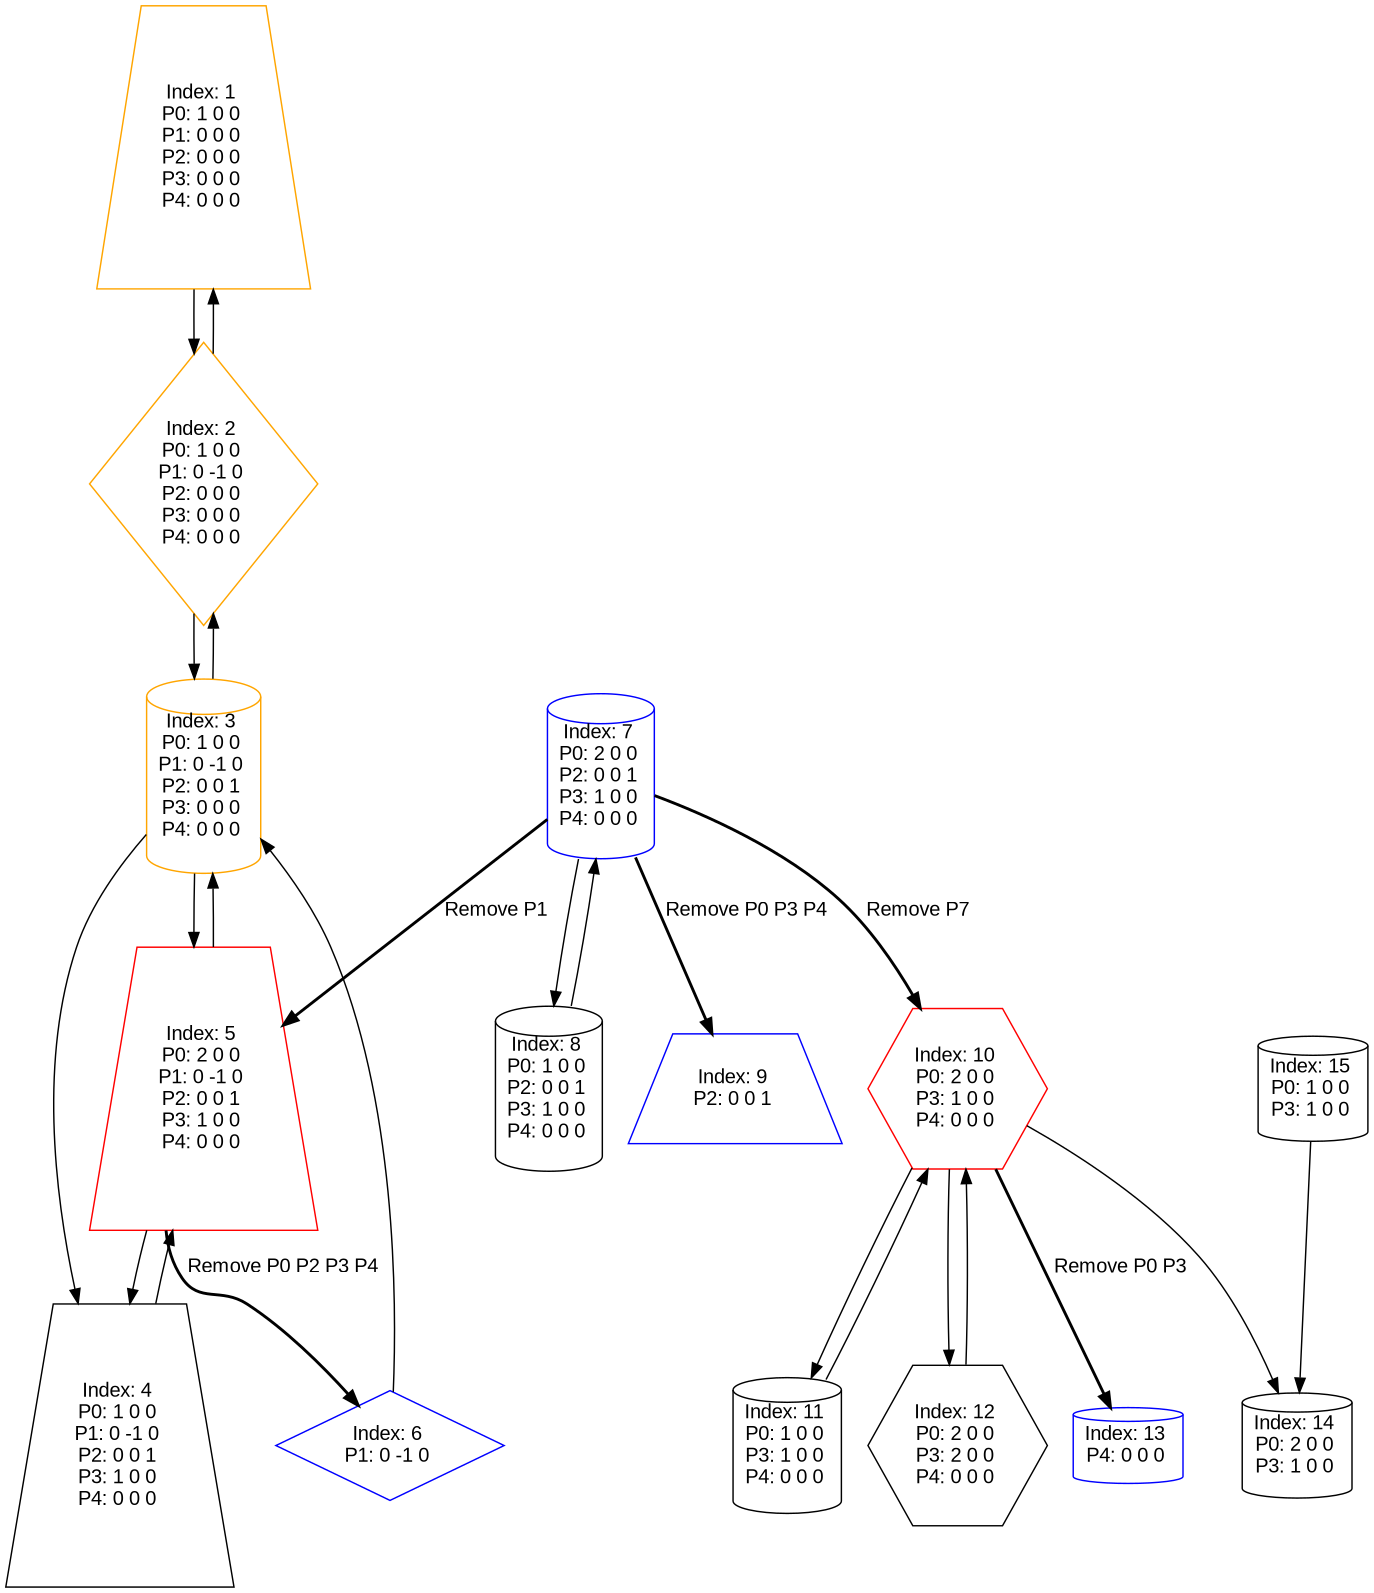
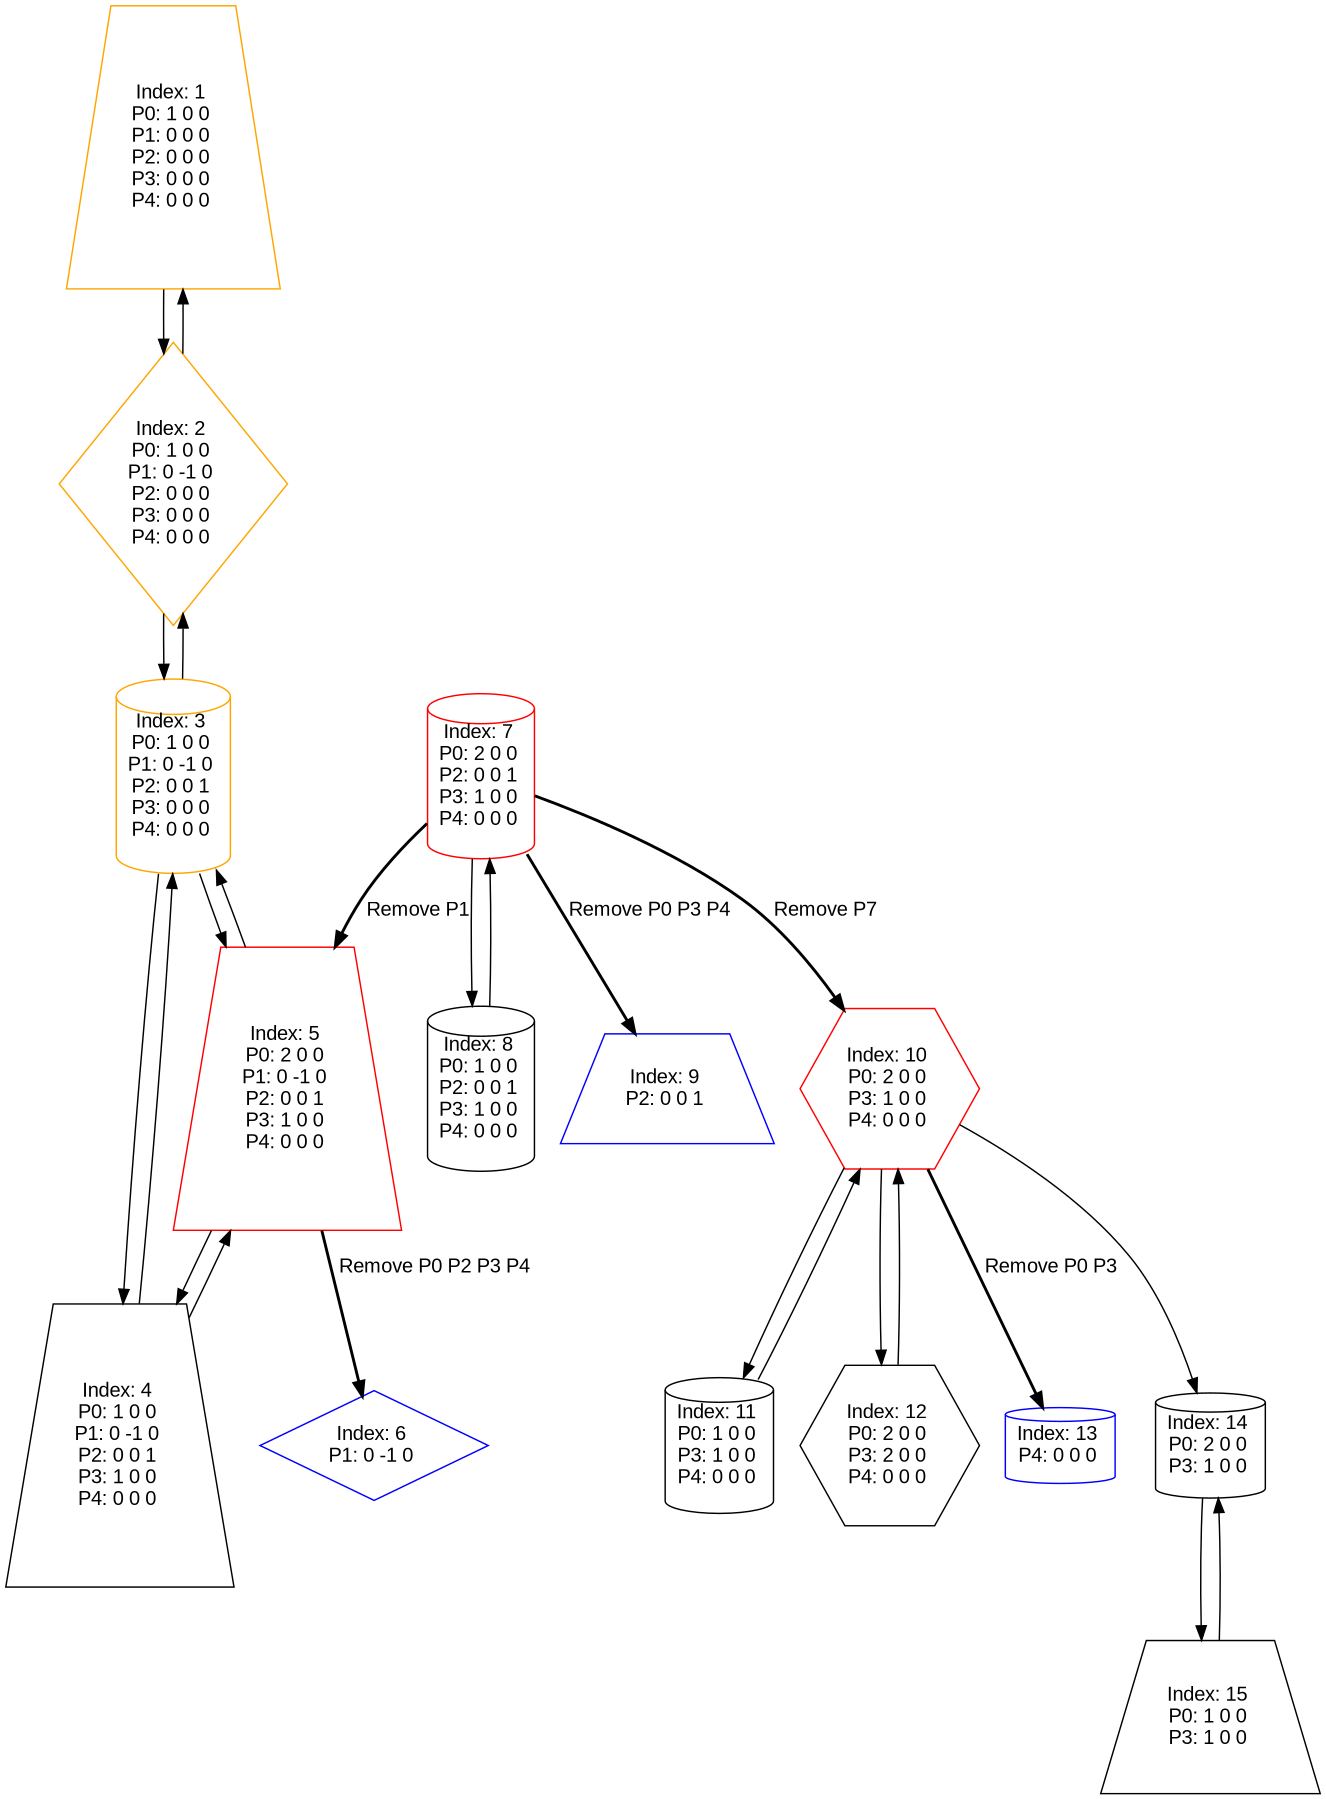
  digraph {
    color=black
    fontname="Liberation Sans"
    node [fontname="Liberation Sans" shape=cylinder]
    edge [fontname="Liberation Sans"]
    n1 [color=orange label="Index: 1 \nP0: 1 0 0 \nP1: 0 0 0 \nP2: 0 0 0 \nP3: 0 0 0 \nP4: 0 0 0 \n" shape=trapezium]
    n2 [color=orange label="Index: 2 \nP0: 1 0 0 \nP1: 0 -1 0 \nP2: 0 0 0 \nP3: 0 0 0 \nP4: 0 0 0 \n" shape=diamond]
    n3 [color=orange label="Index: 3 \nP0: 1 0 0 \nP1: 0 -1 0 \nP2: 0 0 1 \nP3: 0 0 0 \nP4: 0 0 0 \n"]
    n4 [label="Index: 4 \nP0: 1 0 0 \nP1: 0 -1 0 \nP2: 0 0 1 \nP3: 1 0 0 \nP4: 0 0 0 \n" shape=trapezium]
    n5 [color=red label="Index: 5 \nP0: 2 0 0 \nP1: 0 -1 0 \nP2: 0 0 1 \nP3: 1 0 0 \nP4: 0 0 0 \n" shape=trapezium]
    n6 [color=blue label="Index: 6 \nP1: 0 -1 0 \n" shape=diamond]
-   n7 [color=blue label="Index: 7 \nP0: 2 0 0 \nP2: 0 0 1 \nP3: 1 0 0 \nP4: 0 0 0 \n"]
+   n7 [color=red label="Index: 7 \nP0: 2 0 0 \nP2: 0 0 1 \nP3: 1 0 0 \nP4: 0 0 0 \n"]
    n8 [label="Index: 8 \nP0: 1 0 0 \nP2: 0 0 1 \nP3: 1 0 0 \nP4: 0 0 0 \n"]
    n9 [color=blue label="Index: 9 \nP2: 0 0 1 \n" shape=trapezium]
    n10 [color=red label="Index: 10 \nP0: 2 0 0 \nP3: 1 0 0 \nP4: 0 0 0 \n" shape=hexagon]
    n11 [label="Index: 11 \nP0: 1 0 0 \nP3: 1 0 0 \nP4: 0 0 0 \n"]
    n12 [label="Index: 12 \nP0: 2 0 0 \nP3: 2 0 0 \nP4: 0 0 0 \n" shape=hexagon]
    n13 [color=blue label="Index: 13 \nP4: 0 0 0 \n"]
    n14 [label="Index: 14 \nP0: 2 0 0 \nP3: 1 0 0 \n"]
-   n15 [label="Index: 15 \nP0: 1 0 0 \nP3: 1 0 0 \n"]
+   n15 [label="Index: 15 \nP0: 1 0 0 \nP3: 1 0 0 \n" shape=trapezium]
    n1 -> n2
    n2 -> n1
    n2 -> n3
    n3 -> n2
    n3 -> n4
    n3 -> n5
-   n6 -> n3
+   n4 -> n3
    n4 -> n5
    n5 -> n3
    n5 -> n4
    n5 -> n6 [label=" Remove P0 P2 P3 P4 " style=bold]
    n7 -> n5 [label=" Remove P1 " style=bold]
    n7 -> n8
    n7 -> n9 [label=" Remove P0 P3 P4 " style=bold]
    n7 -> n10 [label=" Remove P7 " style=bold]
    n8 -> n7
    n10 -> n11
    n10 -> n12
    n10 -> n13 [label=" Remove P0 P3 " style=bold]
    n10 -> n14
    n11 -> n10
    n12 -> n10
+   n14 -> n15
    n15 -> n14
  }
